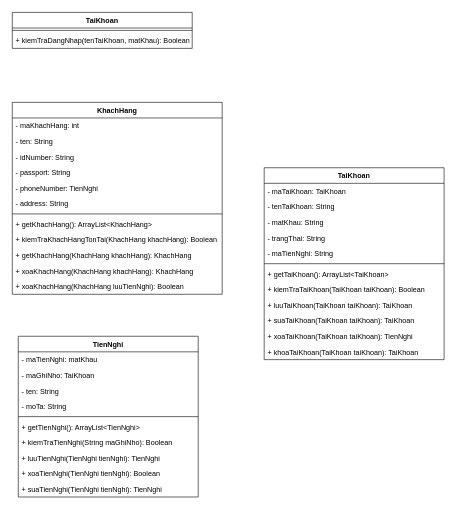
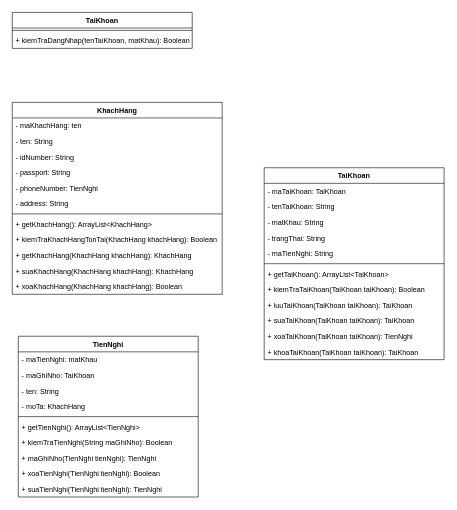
  <mxCell id="0" />
  <mxCell id="1" parent="0" />
  <mxCell id="2" value="TaiKhoan" style="swimlane;fontStyle=1;align=center;verticalAlign=top;childLayout=stackLayout;horizontal=1;startSize=26;horizontalStack=0;resizeParent=1;resizeParentMax=0;resizeLast=0;collapsible=1;marginBottom=0;" parent="1" vertex="1"><mxGeometry x="20" y="20" width="300" height="60" as="geometry" /></mxCell>
  <mxCell id="3" value="" style="line;strokeWidth=1;fillColor=none;align=left;verticalAlign=middle;spacingTop=-1;spacingLeft=3;spacingRight=3;rotatable=0;labelPosition=right;points=[];portConstraint=eastwest;" parent="2" vertex="1"><mxGeometry y="26" width="300" height="8" as="geometry" /></mxCell>
  <mxCell id="4" value="+ kiemTraDangNhap(tenTaiKhoan, matKhau): Boolean" style="text;strokeColor=none;fillColor=none;align=left;verticalAlign=top;spacingLeft=4;spacingRight=4;overflow=hidden;rotatable=0;points=[[0,0.5],[1,0.5]];portConstraint=eastwest;" parent="2" vertex="1"><mxGeometry y="34" width="300" height="26" as="geometry" /></mxCell>
  <mxCell id="5" value="KhachHang" style="swimlane;fontStyle=1;align=center;verticalAlign=top;childLayout=stackLayout;horizontal=1;startSize=26;horizontalStack=0;resizeParent=1;resizeParentMax=0;resizeLast=0;collapsible=1;marginBottom=0;" parent="1" vertex="1"><mxGeometry x="20" y="170" width="350" height="320" as="geometry" /></mxCell>
- <mxCell id="6" value="- maKhachHang: int" style="text;strokeColor=none;fillColor=none;align=left;verticalAlign=top;spacingLeft=4;spacingRight=4;overflow=hidden;rotatable=0;points=[[0,0.5],[1,0.5]];portConstraint=eastwest;" parent="5" vertex="1"><mxGeometry y="26" width="350" height="26" as="geometry" /></mxCell>
+ <mxCell id="6" value="- maKhachHang: ten" style="text;strokeColor=none;fillColor=none;align=left;verticalAlign=top;spacingLeft=4;spacingRight=4;overflow=hidden;rotatable=0;points=[[0,0.5],[1,0.5]];portConstraint=eastwest;" parent="5" vertex="1"><mxGeometry y="26" width="350" height="26" as="geometry" /></mxCell>
  <mxCell id="7" value="- ten: String" style="text;strokeColor=none;fillColor=none;align=left;verticalAlign=top;spacingLeft=4;spacingRight=4;overflow=hidden;rotatable=0;points=[[0,0.5],[1,0.5]];portConstraint=eastwest;" parent="5" vertex="1"><mxGeometry y="52" width="350" height="26" as="geometry" /></mxCell>
  <mxCell id="8" value="- idNumber: String" style="text;strokeColor=none;fillColor=none;align=left;verticalAlign=top;spacingLeft=4;spacingRight=4;overflow=hidden;rotatable=0;points=[[0,0.5],[1,0.5]];portConstraint=eastwest;" parent="5" vertex="1"><mxGeometry y="78" width="350" height="26" as="geometry" /></mxCell>
  <mxCell id="9" value="- passport: String" style="text;strokeColor=none;fillColor=none;align=left;verticalAlign=top;spacingLeft=4;spacingRight=4;overflow=hidden;rotatable=0;points=[[0,0.5],[1,0.5]];portConstraint=eastwest;" parent="5" vertex="1"><mxGeometry y="104" width="350" height="26" as="geometry" /></mxCell>
  <mxCell id="10" value="- phoneNumber: TienNghi" style="text;strokeColor=none;fillColor=none;align=left;verticalAlign=top;spacingLeft=4;spacingRight=4;overflow=hidden;rotatable=0;points=[[0,0.5],[1,0.5]];portConstraint=eastwest;" parent="5" vertex="1"><mxGeometry y="130" width="350" height="26" as="geometry" /></mxCell>
  <mxCell id="11" value="- address: String" style="text;strokeColor=none;fillColor=none;align=left;verticalAlign=top;spacingLeft=4;spacingRight=4;overflow=hidden;rotatable=0;points=[[0,0.5],[1,0.5]];portConstraint=eastwest;" parent="5" vertex="1"><mxGeometry y="156" width="350" height="26" as="geometry" /></mxCell>
  <mxCell id="12" value="" style="line;strokeWidth=1;fillColor=none;align=left;verticalAlign=middle;spacingTop=-1;spacingLeft=3;spacingRight=3;rotatable=0;labelPosition=right;points=[];portConstraint=eastwest;" parent="5" vertex="1"><mxGeometry y="182" width="350" height="8" as="geometry" /></mxCell>
  <mxCell id="13" value="+ getKhachHang(): ArrayList&lt;KhachHang&gt;" style="text;strokeColor=none;fillColor=none;align=left;verticalAlign=top;spacingLeft=4;spacingRight=4;overflow=hidden;rotatable=0;points=[[0,0.5],[1,0.5]];portConstraint=eastwest;" parent="5" vertex="1"><mxGeometry y="190" width="350" height="26" as="geometry" /></mxCell>
  <mxCell id="14" value="+ kiemTraKhachHangTonTai(KhachHang khachHang): Boolean" style="text;strokeColor=none;fillColor=none;align=left;verticalAlign=top;spacingLeft=4;spacingRight=4;overflow=hidden;rotatable=0;points=[[0,0.5],[1,0.5]];portConstraint=eastwest;" parent="5" vertex="1"><mxGeometry y="216" width="350" height="26" as="geometry" /></mxCell>
  <mxCell id="15" value="+ getKhachHang(KhachHang khachHang): KhachHang" style="text;strokeColor=none;fillColor=none;align=left;verticalAlign=top;spacingLeft=4;spacingRight=4;overflow=hidden;rotatable=0;points=[[0,0.5],[1,0.5]];portConstraint=eastwest;" parent="5" vertex="1"><mxGeometry y="242" width="350" height="26" as="geometry" /></mxCell>
- <mxCell id="16" value="+ xoaKhachHang(KhachHang khachHang): KhachHang" style="text;strokeColor=none;fillColor=none;align=left;verticalAlign=top;spacingLeft=4;spacingRight=4;overflow=hidden;rotatable=0;points=[[0,0.5],[1,0.5]];portConstraint=eastwest;" parent="5" vertex="1"><mxGeometry y="268" width="350" height="26" as="geometry" /></mxCell>
- <mxCell id="17" value="+ xoaKhachHang(KhachHang luuTienNghi): Boolean" style="text;strokeColor=none;fillColor=none;align=left;verticalAlign=top;spacingLeft=4;spacingRight=4;overflow=hidden;rotatable=0;points=[[0,0.5],[1,0.5]];portConstraint=eastwest;" parent="5" vertex="1"><mxGeometry y="294" width="350" height="26" as="geometry" /></mxCell>
+ <mxCell id="16" value="+ suaKhachHang(KhachHang khachHang): KhachHang" style="text;strokeColor=none;fillColor=none;align=left;verticalAlign=top;spacingLeft=4;spacingRight=4;overflow=hidden;rotatable=0;points=[[0,0.5],[1,0.5]];portConstraint=eastwest;" parent="5" vertex="1"><mxGeometry y="268" width="350" height="26" as="geometry" /></mxCell>
+ <mxCell id="17" value="+ xoaKhachHang(KhachHang khachHang): Boolean" style="text;strokeColor=none;fillColor=none;align=left;verticalAlign=top;spacingLeft=4;spacingRight=4;overflow=hidden;rotatable=0;points=[[0,0.5],[1,0.5]];portConstraint=eastwest;" parent="5" vertex="1"><mxGeometry y="294" width="350" height="26" as="geometry" /></mxCell>
  <mxCell id="18" value="TienNghi" style="swimlane;fontStyle=1;align=center;verticalAlign=top;childLayout=stackLayout;horizontal=1;startSize=26;horizontalStack=0;resizeParent=1;resizeParentMax=0;resizeLast=0;collapsible=1;marginBottom=0;" parent="1" vertex="1"><mxGeometry x="30" y="560" width="300" height="268" as="geometry" /></mxCell>
  <mxCell id="19" value="- maTienNghi: matKhau" style="text;strokeColor=none;fillColor=none;align=left;verticalAlign=top;spacingLeft=4;spacingRight=4;overflow=hidden;rotatable=0;points=[[0,0.5],[1,0.5]];portConstraint=eastwest;" parent="18" vertex="1"><mxGeometry y="26" width="300" height="26" as="geometry" /></mxCell>
  <mxCell id="20" value="- maGhiNho: TaiKhoan" style="text;strokeColor=none;fillColor=none;align=left;verticalAlign=top;spacingLeft=4;spacingRight=4;overflow=hidden;rotatable=0;points=[[0,0.5],[1,0.5]];portConstraint=eastwest;" parent="18" vertex="1"><mxGeometry y="52" width="300" height="26" as="geometry" /></mxCell>
  <mxCell id="21" value="- ten: String" style="text;strokeColor=none;fillColor=none;align=left;verticalAlign=top;spacingLeft=4;spacingRight=4;overflow=hidden;rotatable=0;points=[[0,0.5],[1,0.5]];portConstraint=eastwest;" parent="18" vertex="1"><mxGeometry y="78" width="300" height="26" as="geometry" /></mxCell>
- <mxCell id="22" value="- moTa: String" style="text;strokeColor=none;fillColor=none;align=left;verticalAlign=top;spacingLeft=4;spacingRight=4;overflow=hidden;rotatable=0;points=[[0,0.5],[1,0.5]];portConstraint=eastwest;" parent="18" vertex="1"><mxGeometry y="104" width="300" height="26" as="geometry" /></mxCell>
+ <mxCell id="22" value="- moTa: KhachHang" style="text;strokeColor=none;fillColor=none;align=left;verticalAlign=top;spacingLeft=4;spacingRight=4;overflow=hidden;rotatable=0;points=[[0,0.5],[1,0.5]];portConstraint=eastwest;" parent="18" vertex="1"><mxGeometry y="104" width="300" height="26" as="geometry" /></mxCell>
  <mxCell id="23" value="" style="line;strokeWidth=1;fillColor=none;align=left;verticalAlign=middle;spacingTop=-1;spacingLeft=3;spacingRight=3;rotatable=0;labelPosition=right;points=[];portConstraint=eastwest;" parent="18" vertex="1"><mxGeometry y="130" width="300" height="8" as="geometry" /></mxCell>
  <mxCell id="24" value="+ getTienNghi(): ArrayList&lt;TienNghi&gt;" style="text;strokeColor=none;fillColor=none;align=left;verticalAlign=top;spacingLeft=4;spacingRight=4;overflow=hidden;rotatable=0;points=[[0,0.5],[1,0.5]];portConstraint=eastwest;" parent="18" vertex="1"><mxGeometry y="138" width="300" height="26" as="geometry" /></mxCell>
  <mxCell id="25" value="+ kiemTraTienNghi(String maGhiNho): Boolean" style="text;strokeColor=none;fillColor=none;align=left;verticalAlign=top;spacingLeft=4;spacingRight=4;overflow=hidden;rotatable=0;points=[[0,0.5],[1,0.5]];portConstraint=eastwest;" parent="18" vertex="1"><mxGeometry y="164" width="300" height="26" as="geometry" /></mxCell>
- <mxCell id="26" value="+ luuTienNghi(TienNghi tienNghi): TienNghi" style="text;strokeColor=none;fillColor=none;align=left;verticalAlign=top;spacingLeft=4;spacingRight=4;overflow=hidden;rotatable=0;points=[[0,0.5],[1,0.5]];portConstraint=eastwest;" parent="18" vertex="1"><mxGeometry y="190" width="300" height="26" as="geometry" /></mxCell>
+ <mxCell id="26" value="+ maGhiNho(TienNghi tienNghi): TienNghi" style="text;strokeColor=none;fillColor=none;align=left;verticalAlign=top;spacingLeft=4;spacingRight=4;overflow=hidden;rotatable=0;points=[[0,0.5],[1,0.5]];portConstraint=eastwest;" parent="18" vertex="1"><mxGeometry y="190" width="300" height="26" as="geometry" /></mxCell>
  <mxCell id="27" value="+ xoaTienNghi(TienNghi tienNghi): Boolean" style="text;strokeColor=none;fillColor=none;align=left;verticalAlign=top;spacingLeft=4;spacingRight=4;overflow=hidden;rotatable=0;points=[[0,0.5],[1,0.5]];portConstraint=eastwest;" parent="18" vertex="1"><mxGeometry y="216" width="300" height="26" as="geometry" /></mxCell>
  <mxCell id="28" value="+ suaTienNghi(TienNghi tienNghi): TienNghi" style="text;strokeColor=none;fillColor=none;align=left;verticalAlign=top;spacingLeft=4;spacingRight=4;overflow=hidden;rotatable=0;points=[[0,0.5],[1,0.5]];portConstraint=eastwest;" parent="18" vertex="1"><mxGeometry y="242" width="300" height="26" as="geometry" /></mxCell>
  <mxCell id="29" value="TaiKhoan" style="swimlane;fontStyle=1;align=center;verticalAlign=top;childLayout=stackLayout;horizontal=1;startSize=26;horizontalStack=0;resizeParent=1;resizeParentMax=0;resizeLast=0;collapsible=1;marginBottom=0;" parent="1" vertex="1"><mxGeometry x="440" y="279" width="300" height="320" as="geometry" /></mxCell>
  <mxCell id="30" value="- maTaiKhoan: TaiKhoan" style="text;strokeColor=none;fillColor=none;align=left;verticalAlign=top;spacingLeft=4;spacingRight=4;overflow=hidden;rotatable=0;points=[[0,0.5],[1,0.5]];portConstraint=eastwest;" parent="29" vertex="1"><mxGeometry y="26" width="300" height="26" as="geometry" /></mxCell>
  <mxCell id="31" value="- tenTaiKhoan: String" style="text;strokeColor=none;fillColor=none;align=left;verticalAlign=top;spacingLeft=4;spacingRight=4;overflow=hidden;rotatable=0;points=[[0,0.5],[1,0.5]];portConstraint=eastwest;" parent="29" vertex="1"><mxGeometry y="52" width="300" height="26" as="geometry" /></mxCell>
  <mxCell id="32" value="- matKhau: String" style="text;strokeColor=none;fillColor=none;align=left;verticalAlign=top;spacingLeft=4;spacingRight=4;overflow=hidden;rotatable=0;points=[[0,0.5],[1,0.5]];portConstraint=eastwest;" parent="29" vertex="1"><mxGeometry y="78" width="300" height="26" as="geometry" /></mxCell>
  <mxCell id="33" value="- trangThai: String" style="text;strokeColor=none;fillColor=none;align=left;verticalAlign=top;spacingLeft=4;spacingRight=4;overflow=hidden;rotatable=0;points=[[0,0.5],[1,0.5]];portConstraint=eastwest;" parent="29" vertex="1"><mxGeometry y="104" width="300" height="26" as="geometry" /></mxCell>
  <mxCell id="34" value="- maTienNghi: String" style="text;strokeColor=none;fillColor=none;align=left;verticalAlign=top;spacingLeft=4;spacingRight=4;overflow=hidden;rotatable=0;points=[[0,0.5],[1,0.5]];portConstraint=eastwest;" parent="29" vertex="1"><mxGeometry y="130" width="300" height="26" as="geometry" /></mxCell>
  <mxCell id="35" value="" style="line;strokeWidth=1;fillColor=none;align=left;verticalAlign=middle;spacingTop=-1;spacingLeft=3;spacingRight=3;rotatable=0;labelPosition=right;points=[];portConstraint=eastwest;" parent="29" vertex="1"><mxGeometry y="156" width="300" height="8" as="geometry" /></mxCell>
  <mxCell id="36" value="+ getTaiKhoan(): ArrayList&lt;TaiKhoan&gt;" style="text;strokeColor=none;fillColor=none;align=left;verticalAlign=top;spacingLeft=4;spacingRight=4;overflow=hidden;rotatable=0;points=[[0,0.5],[1,0.5]];portConstraint=eastwest;" parent="29" vertex="1"><mxGeometry y="164" width="300" height="26" as="geometry" /></mxCell>
  <mxCell id="37" value="+ kiemTraTaiKhoan(TaiKhoan taiKhoan): Boolean" style="text;strokeColor=none;fillColor=none;align=left;verticalAlign=top;spacingLeft=4;spacingRight=4;overflow=hidden;rotatable=0;points=[[0,0.5],[1,0.5]];portConstraint=eastwest;" parent="29" vertex="1"><mxGeometry y="190" width="300" height="26" as="geometry" /></mxCell>
  <mxCell id="38" value="+ luuTaiKhoan(TaiKhoan taiKhoan): TaiKhoan" style="text;strokeColor=none;fillColor=none;align=left;verticalAlign=top;spacingLeft=4;spacingRight=4;overflow=hidden;rotatable=0;points=[[0,0.5],[1,0.5]];portConstraint=eastwest;" parent="29" vertex="1"><mxGeometry y="216" width="300" height="26" as="geometry" /></mxCell>
  <mxCell id="39" value="+ suaTaiKhoan(TaiKhoan taiKhoan): TaiKhoan" style="text;strokeColor=none;fillColor=none;align=left;verticalAlign=top;spacingLeft=4;spacingRight=4;overflow=hidden;rotatable=0;points=[[0,0.5],[1,0.5]];portConstraint=eastwest;" parent="29" vertex="1"><mxGeometry y="242" width="300" height="26" as="geometry" /></mxCell>
  <mxCell id="40" value="+ xoaTaiKhoan(TaiKhoan taiKhoan): TienNghi" style="text;strokeColor=none;fillColor=none;align=left;verticalAlign=top;spacingLeft=4;spacingRight=4;overflow=hidden;rotatable=0;points=[[0,0.5],[1,0.5]];portConstraint=eastwest;" parent="29" vertex="1"><mxGeometry y="268" width="300" height="26" as="geometry" /></mxCell>
  <mxCell id="41" value="+ khoaTaiKhoan(TaiKhoan taiKhoan): TaiKhoan" style="text;strokeColor=none;fillColor=none;align=left;verticalAlign=top;spacingLeft=4;spacingRight=4;overflow=hidden;rotatable=0;points=[[0,0.5],[1,0.5]];portConstraint=eastwest;" parent="29" vertex="1"><mxGeometry y="294" width="300" height="26" as="geometry" /></mxCell>
